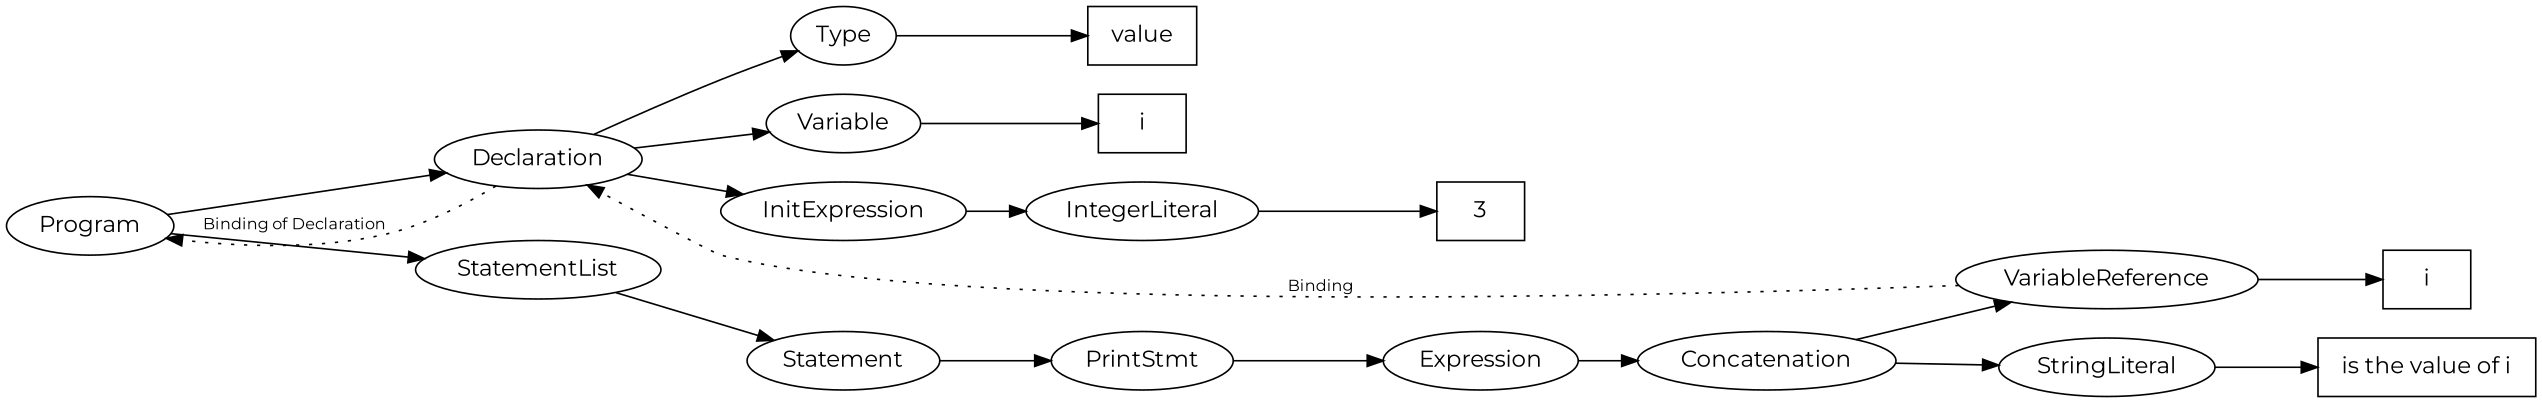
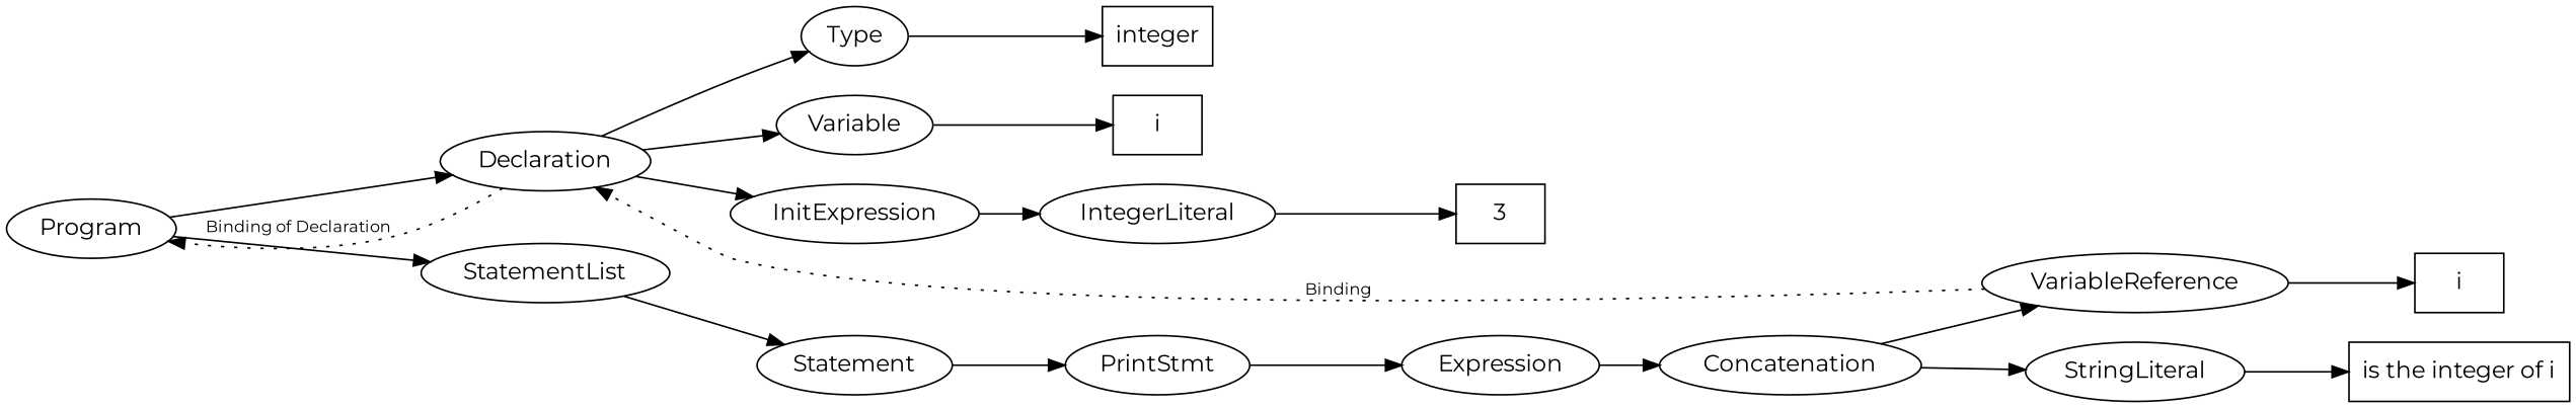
  digraph {
    fontname=Montserrat
    rankdir=LR
    node [fontname=Montserrat]
    edge [fontname=Montserrat]
    Program
    Declaration
    StatementList
    Type
    Variable
    InitExpression
    Statement
-   integer [shape=box label=value]
+   integer [shape=box]
    n9 [label=i shape=box]
    IntegerLiteral
    3 [shape=box]
    PrintStmt
    Expression
    Concatenation
    VariableReference
    StringLiteral
    n17 [label=i shape=box]
-   n18 [label="is the value of i" shape=box]
+   n18 [label="is the integer of i" shape=box]
    Program -> Declaration
    Program -> StatementList
    Declaration -> Program [constraint=false fontsize=10 label="Binding of Declaration" style=dotted]
    Declaration -> Type
    Declaration -> Variable
    Declaration -> InitExpression
    StatementList -> Statement
    Type -> integer
    Variable -> n9
    InitExpression -> IntegerLiteral
    Statement -> PrintStmt
    IntegerLiteral -> 3
    PrintStmt -> Expression
    Expression -> Concatenation
    Concatenation -> VariableReference
    Concatenation -> StringLiteral
    VariableReference -> Declaration [constraint=false fontsize=10 label=Binding style=dotted]
    VariableReference -> n17
    StringLiteral -> n18
  }
